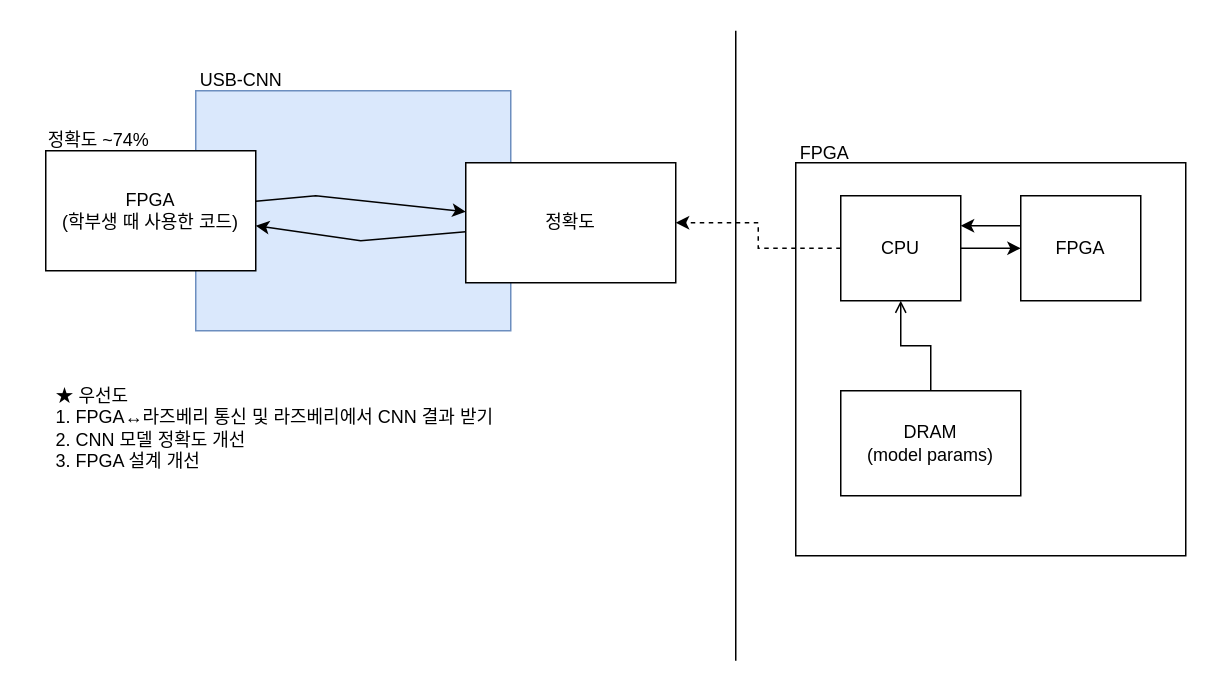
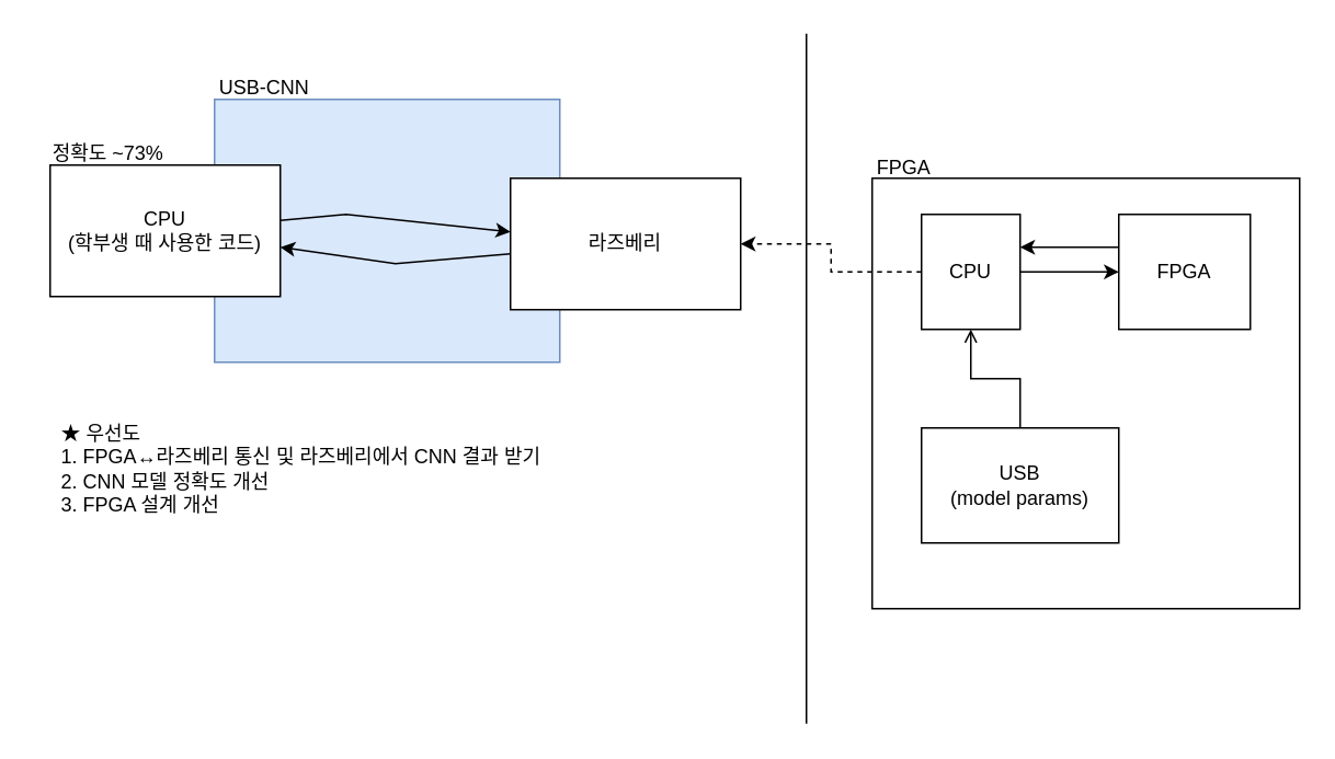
  <mxCell id="0" />
  <mxCell id="1" parent="0" />
  <mxCell id="2" value="" style="rounded=0;whiteSpace=wrap;html=1;strokeColor=#6c8ebf;fillColor=#dae8fc;" vertex="1" parent="1"><mxGeometry x="130" y="60" width="210" height="160" as="geometry" /></mxCell>
- <mxCell id="3" value="FPGA&lt;br&gt;(학부생 때 사용한 코드)" style="rounded=0;whiteSpace=wrap;html=1;" vertex="1" parent="1"><mxGeometry x="30" y="100" width="140" height="80" as="geometry" /></mxCell>
- <mxCell id="4" value="정확도" style="rounded=0;whiteSpace=wrap;html=1;" vertex="1" parent="1"><mxGeometry x="310" y="108" width="140" height="80" as="geometry" /></mxCell>
+ <mxCell id="3" value="CPU&lt;br&gt;(학부생 때 사용한 코드)" style="rounded=0;whiteSpace=wrap;html=1;" vertex="1" parent="1"><mxGeometry x="30" y="100" width="140" height="80" as="geometry" /></mxCell>
+ <mxCell id="4" value="라즈베리" style="rounded=0;whiteSpace=wrap;html=1;" vertex="1" parent="1"><mxGeometry x="310" y="108" width="140" height="80" as="geometry" /></mxCell>
  <mxCell id="5" value="" style="endArrow=classic;html=1;rounded=0;" edge="1" parent="1" source="4" target="3"><mxGeometry width="50" height="50" relative="1" as="geometry"><mxPoint x="430" y="220" as="sourcePoint" /><mxPoint x="480" y="170" as="targetPoint" /><Array as="points"><mxPoint x="240" y="160" /></Array></mxGeometry></mxCell>
  <mxCell id="6" value="" style="endArrow=classic;html=1;rounded=0;" edge="1" parent="1" source="3" target="4"><mxGeometry width="50" height="50" relative="1" as="geometry"><mxPoint x="430" y="220" as="sourcePoint" /><mxPoint x="480" y="170" as="targetPoint" /><Array as="points"><mxPoint x="210" y="130" /></Array></mxGeometry></mxCell>
  <mxCell id="7" value="USB-CNN" style="text;html=1;align=center;verticalAlign=middle;resizable=0;points=[];autosize=1;strokeColor=none;fillColor=none;" vertex="1" parent="1"><mxGeometry x="120" y="38" width="80" height="30" as="geometry" /></mxCell>
  <mxCell id="8" value="★ 우선도&lt;div&gt;1. FPGA↔라즈베리 통신 및 라즈베리에서 CNN 결과 받기&lt;/div&gt;&lt;div&gt;2. CNN 모델 정확도 개선&lt;/div&gt;&lt;div&gt;3. FPGA 설계 개선&lt;/div&gt;" style="text;html=1;align=left;verticalAlign=middle;resizable=0;points=[];autosize=1;strokeColor=none;fillColor=none;" vertex="1" parent="1"><mxGeometry x="35" y="250" width="320" height="70" as="geometry" /></mxCell>
- <mxCell id="9" value="정확도 ~74%" style="text;html=1;align=center;verticalAlign=middle;resizable=0;points=[];autosize=1;strokeColor=none;fillColor=none;" vertex="1" parent="1"><mxGeometry x="20" y="78" width="90" height="30" as="geometry" /></mxCell>
+ <mxCell id="9" value="정확도 ~73%" style="text;html=1;align=center;verticalAlign=middle;resizable=0;points=[];autosize=1;strokeColor=none;fillColor=none;" vertex="1" parent="1"><mxGeometry x="20" y="78" width="90" height="30" as="geometry" /></mxCell>
  <mxCell id="10" value="&amp;nbsp;&amp;nbsp;" style="rounded=0;whiteSpace=wrap;html=1;" vertex="1" parent="1"><mxGeometry x="530" y="108" width="260" height="262" as="geometry" /></mxCell>
  <mxCell id="11" value="FPGA" style="text;html=1;align=center;verticalAlign=middle;resizable=0;points=[];autosize=1;strokeColor=none;fillColor=none;" vertex="1" parent="1"><mxGeometry x="519" y="87" width="60" height="30" as="geometry" /></mxCell>
  <mxCell id="12" value="" style="endArrow=none;html=1;rounded=0;" edge="1" parent="1"><mxGeometry width="50" height="50" relative="1" as="geometry"><mxPoint x="490" y="440" as="sourcePoint" /><mxPoint x="490" y="20" as="targetPoint" /></mxGeometry></mxCell>
  <mxCell id="13" value="" style="edgeStyle=orthogonalEdgeStyle;rounded=0;orthogonalLoop=1;jettySize=auto;html=1;" edge="1" parent="1" source="15" target="17"><mxGeometry relative="1" as="geometry" /></mxCell>
  <mxCell id="14" value="" style="edgeStyle=orthogonalEdgeStyle;rounded=0;orthogonalLoop=1;jettySize=auto;html=1;dashed=1;" edge="1" parent="1" source="15" target="4"><mxGeometry relative="1" as="geometry" /></mxCell>
- <mxCell id="15" value="CPU" style="rounded=0;whiteSpace=wrap;html=1;" vertex="1" parent="1"><mxGeometry x="560" y="130" width="80" height="70" as="geometry" /></mxCell>
+ <mxCell id="15" value="CPU" style="rounded=0;whiteSpace=wrap;html=1;" vertex="1" parent="1"><mxGeometry x="560" y="130" width="60" height="70" as="geometry" /></mxCell>
  <mxCell id="16" value="" style="edgeStyle=orthogonalEdgeStyle;rounded=0;orthogonalLoop=1;jettySize=auto;html=1;" edge="1" parent="1" source="17" target="15"><mxGeometry relative="1" as="geometry"><Array as="points"><mxPoint x="660" y="150" /><mxPoint x="660" y="150" /></Array></mxGeometry></mxCell>
  <mxCell id="17" value="FPGA" style="rounded=0;whiteSpace=wrap;html=1;" vertex="1" parent="1"><mxGeometry x="680" y="130" width="80" height="70" as="geometry" /></mxCell>
  <mxCell id="18" value="" style="edgeStyle=orthogonalEdgeStyle;rounded=0;orthogonalLoop=1;jettySize=auto;html=1;endArrow=open;" edge="1" parent="1" source="19" target="15"><mxGeometry relative="1" as="geometry" /></mxCell>
- <mxCell id="19" value="DRAM&lt;br&gt;(model params)" style="rounded=0;whiteSpace=wrap;html=1;" vertex="1" parent="1"><mxGeometry x="560" y="260" width="120" height="70" as="geometry" /></mxCell>
+ <mxCell id="19" value="USB&lt;br&gt;(model params)" style="rounded=0;whiteSpace=wrap;html=1;" vertex="1" parent="1"><mxGeometry x="560" y="260" width="120" height="70" as="geometry" /></mxCell>
